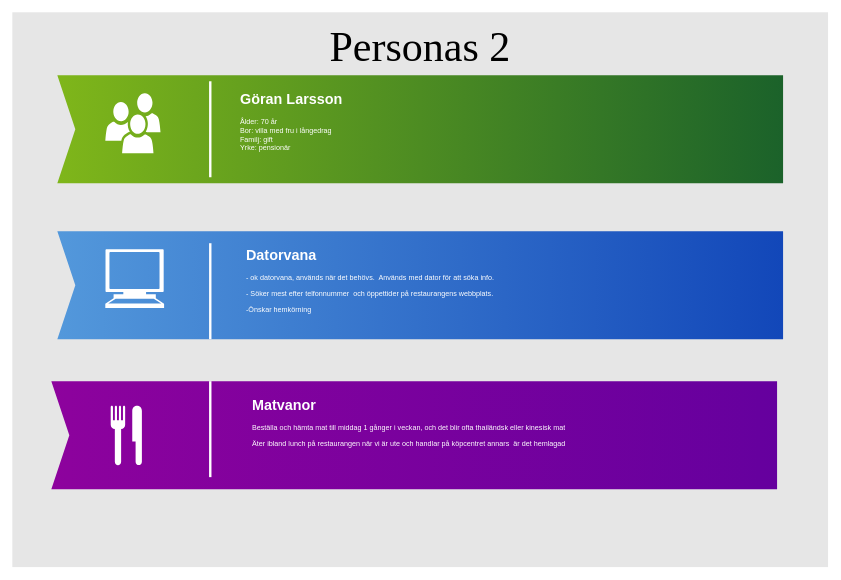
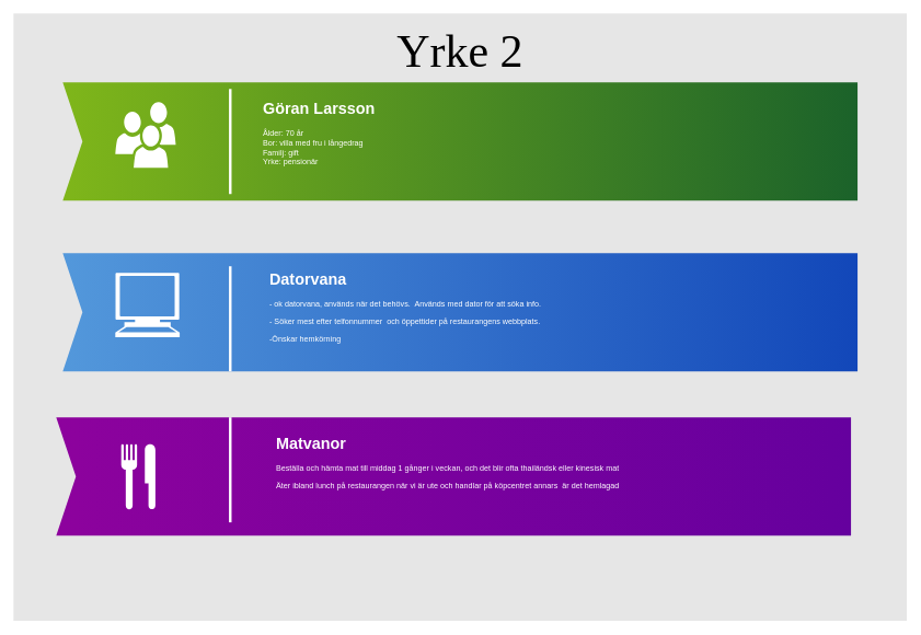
  <mxCell id="0" />
  <mxCell id="1" parent="0" />
- <mxCell id="2" value="Personas 2" style="whiteSpace=wrap;html=1;rounded=0;shadow=0;dashed=0;strokeWidth=1;fillColor=#E6E6E6;fontFamily=Verdana;fontSize=70;strokeColor=none;verticalAlign=top;spacingTop=10;" vertex="1" parent="1"><mxGeometry x="20" y="20" width="1360" height="925" as="geometry" /></mxCell>
+ <mxCell id="2" value="Yrke 2" style="whiteSpace=wrap;html=1;rounded=0;shadow=0;dashed=0;strokeWidth=1;fillColor=#E6E6E6;fontFamily=Verdana;fontSize=70;strokeColor=none;verticalAlign=top;spacingTop=10;" vertex="1" parent="1"><mxGeometry x="20" y="20" width="1360" height="925" as="geometry" /></mxCell>
  <mxCell id="3" value="" style="html=1;shadow=0;dashed=0;align=center;verticalAlign=middle;shape=mxgraph.arrows2.arrow;dy=0;dx=0;notch=30;rounded=0;strokeColor=none;strokeWidth=1;fillColor=#7FB61A;fontFamily=Tahoma;fontSize=10;fontColor=#FFFFFF;gradientColor=#1B622A;gradientDirection=east;" vertex="1" parent="1"><mxGeometry x="95" y="125" width="1210" height="180" as="geometry" /></mxCell>
  <mxCell id="4" value="" style="html=1;shadow=0;dashed=0;align=center;verticalAlign=middle;shape=mxgraph.arrows2.arrow;dy=0;dx=0;notch=30;rounded=0;strokeColor=none;strokeWidth=1;fillColor=#5398DB;fontFamily=Tahoma;fontSize=10;fontColor=#FFFFFF;gradientColor=#1247B9;gradientDirection=east;" vertex="1" parent="1"><mxGeometry x="95" y="385" width="1210" height="180" as="geometry" /></mxCell>
  <mxCell id="5" value="" style="html=1;shadow=0;dashed=0;align=center;verticalAlign=middle;shape=mxgraph.arrows2.arrow;dy=0;dx=0;notch=30;rounded=0;strokeColor=none;strokeWidth=1;fillColor=#8D029D;fontFamily=Tahoma;fontSize=10;fontColor=#FFFFFF;gradientColor=#65009E;gradientDirection=east;" vertex="1" parent="1"><mxGeometry x="85" y="635" width="1210" height="180" as="geometry" /></mxCell>
  <mxCell id="6" value="" style="line;strokeWidth=4;direction=south;html=1;rounded=0;shadow=0;dashed=0;fillColor=none;gradientColor=#AD0002;fontFamily=Helvetica;fontSize=150;fontColor=#FFFFFF;align=right;strokeColor=#FFFFFF;" vertex="1" parent="1"><mxGeometry x="345" y="135" width="10" height="160" as="geometry" /></mxCell>
  <mxCell id="7" value="" style="line;strokeWidth=4;direction=south;html=1;rounded=0;shadow=0;dashed=0;fillColor=none;gradientColor=#AD0002;fontFamily=Helvetica;fontSize=150;fontColor=#FFFFFF;align=right;strokeColor=#FFFFFF;" vertex="1" parent="1"><mxGeometry x="345" y="405" width="10" height="160" as="geometry" /></mxCell>
  <mxCell id="8" value="" style="line;strokeWidth=4;direction=south;html=1;rounded=0;shadow=0;dashed=0;fillColor=none;gradientColor=#AD0002;fontFamily=Helvetica;fontSize=150;fontColor=#FFFFFF;align=right;strokeColor=#FFFFFF;" vertex="1" parent="1"><mxGeometry x="345" y="635" width="10" height="160" as="geometry" /></mxCell>
  <mxCell id="9" value="&lt;h1&gt;Göran Larsson&lt;/h1&gt;&lt;div&gt;Ålder: 70 år&lt;/div&gt;&lt;div&gt;Bor: villa med fru i långedrag&lt;br&gt;&lt;/div&gt;&lt;div&gt;Familj: gift &lt;br&gt;&lt;/div&gt;&lt;div&gt;Yrke: pensionär&lt;br&gt;&lt;/div&gt;&lt;div&gt;&lt;br&gt;&lt;/div&gt;" style="text;html=1;strokeColor=none;fillColor=none;spacing=5;spacingTop=-20;whiteSpace=wrap;overflow=hidden;rounded=0;shadow=0;dashed=0;fontFamily=Helvetica;fontSize=12;fontColor=#FFFFFF;align=left;" vertex="1" parent="1"><mxGeometry x="395" y="145" width="670" height="140" as="geometry" /></mxCell>
  <mxCell id="10" value="&lt;h1&gt;Datorvana&lt;br&gt;&lt;/h1&gt;&lt;p&gt;- ok datorvana, används när det behövs.&amp;nbsp; Används med dator för att söka info.&lt;br&gt;&lt;/p&gt;&lt;p&gt;&lt;span&gt;- Söker mest efter telfonnummer&amp;nbsp; och öppettider på restaurangens webbplats. &lt;br&gt;&lt;/span&gt;&lt;/p&gt;&lt;p&gt;&lt;span&gt;-Önskar hemkörning&lt;br&gt;&lt;/span&gt;&lt;/p&gt;&lt;p&gt;&lt;span&gt;&lt;br&gt;&lt;/span&gt;&lt;/p&gt;" style="text;html=1;strokeColor=none;fillColor=none;spacing=5;spacingTop=-20;whiteSpace=wrap;overflow=hidden;rounded=0;shadow=0;dashed=0;fontFamily=Helvetica;fontSize=12;fontColor=#FFFFFF;align=left;" vertex="1" parent="1"><mxGeometry x="405" y="405" width="740" height="140" as="geometry" /></mxCell>
  <mxCell id="11" value="&lt;h1&gt;Matvanor&lt;/h1&gt;&lt;p&gt;Beställa och hämta mat till middag 1 gånger i veckan, och det blir ofta thailändsk eller kinesisk mat&lt;br&gt;&lt;/p&gt;&lt;p&gt;Äter ibland lunch på restaurangen när vi är ute och handlar på köpcentret annars&amp;nbsp; är det hemlagad&lt;br&gt;&lt;/p&gt;" style="text;html=1;strokeColor=none;fillColor=none;spacing=5;spacingTop=-20;whiteSpace=wrap;overflow=hidden;rounded=0;shadow=0;dashed=0;fontFamily=Helvetica;fontSize=12;fontColor=#FFFFFF;align=left;" vertex="1" parent="1"><mxGeometry x="415" y="655" width="720" height="140" as="geometry" /></mxCell>
  <mxCell id="12" value="" style="shadow=0;dashed=0;html=1;strokeColor=none;fillColor=#FFFFFF;labelPosition=center;verticalLabelPosition=bottom;verticalAlign=top;shape=mxgraph.office.users.users;rounded=0;fontFamily=Helvetica;fontSize=12;fontColor=#FFFFFF;align=left;" vertex="1" parent="1"><mxGeometry x="175" y="155" width="92" height="100" as="geometry" /></mxCell>
  <mxCell id="13" value="" style="shape=mxgraph.signs.food.restaurant_2;html=1;pointerEvents=1;fillColor=#FFFFFF;strokeColor=none;verticalLabelPosition=bottom;verticalAlign=top;align=center;sketch=0;" vertex="1" parent="1"><mxGeometry x="184" y="673" width="52" height="104" as="geometry" /></mxCell>
  <mxCell id="14" value="" style="shape=mxgraph.signs.tech.computer;html=1;pointerEvents=1;verticalLabelPosition=bottom;verticalAlign=top;align=center;sketch=0;strokeColor=none;" vertex="1" parent="1"><mxGeometry x="175" y="415" width="98" height="98" as="geometry" /></mxCell>
